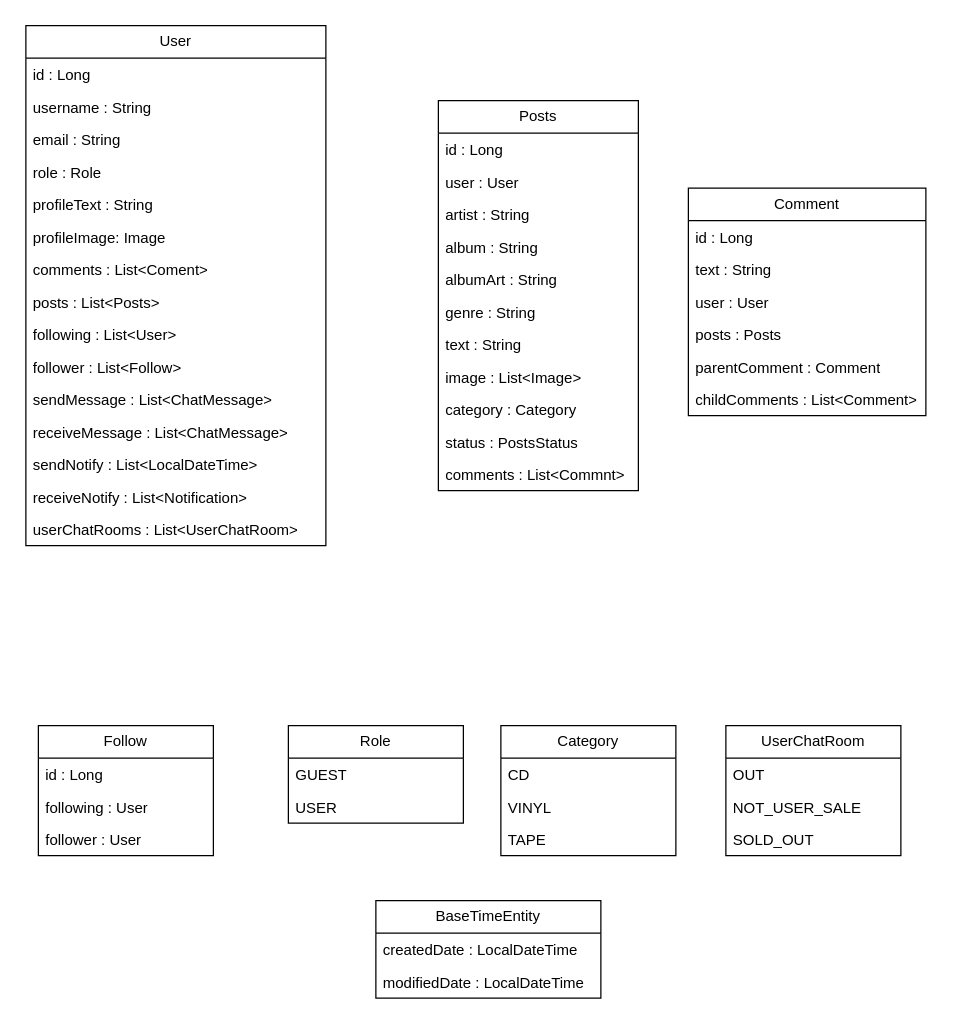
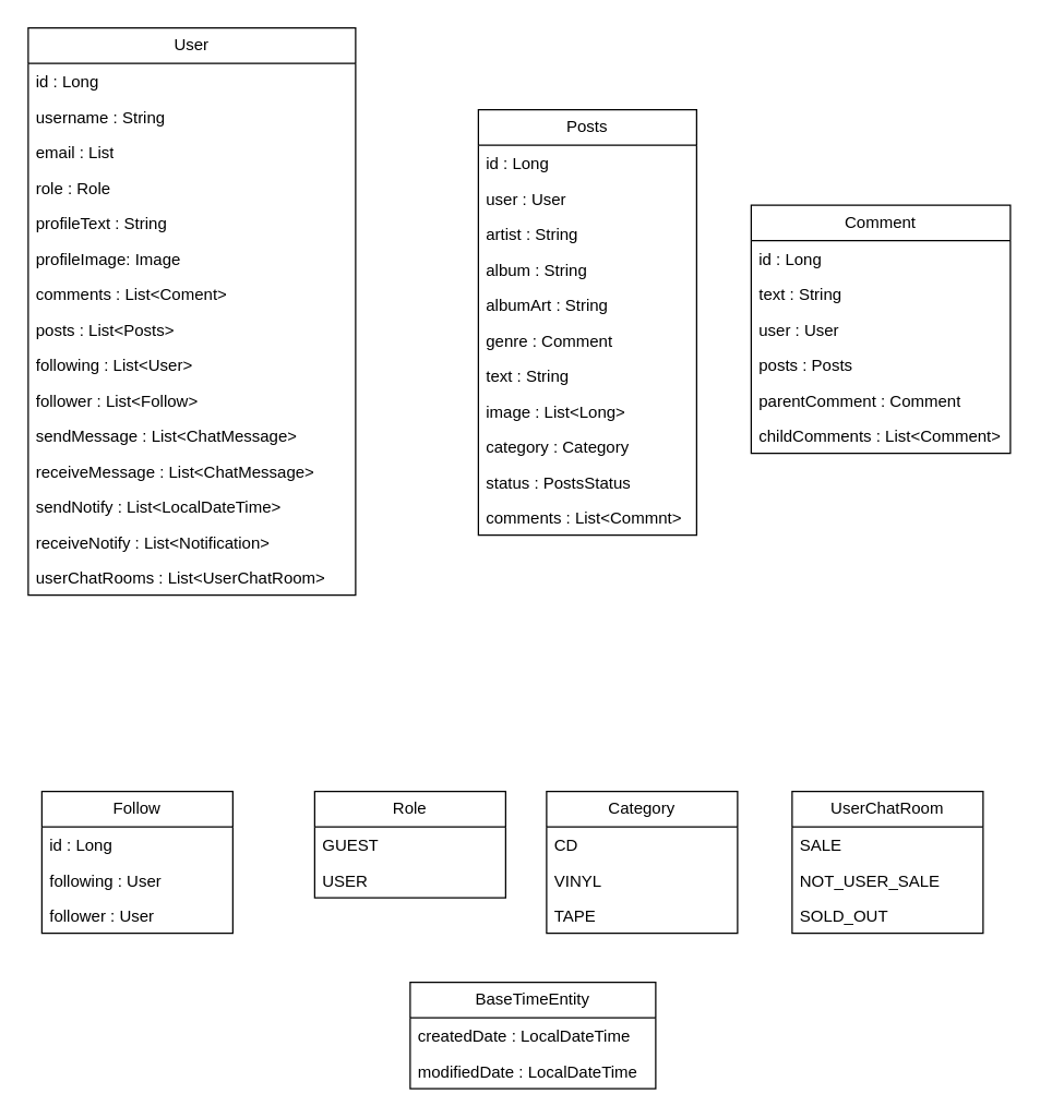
  <mxCell id="0" />
  <mxCell id="1" parent="0" />
  <mxCell id="2" value="User" style="swimlane;fontStyle=0;childLayout=stackLayout;horizontal=1;startSize=26;fillColor=none;horizontalStack=0;resizeParent=1;resizeParentMax=0;resizeLast=0;collapsible=1;marginBottom=0;whiteSpace=wrap;html=1;" parent="1" vertex="1"><mxGeometry y="20" width="240" height="416" as="geometry" x="20" /></mxCell>
  <mxCell id="3" value="id : Long" style="text;strokeColor=none;fillColor=none;align=left;verticalAlign=top;spacingLeft=4;spacingRight=4;overflow=hidden;rotatable=0;points=[[0,0.5],[1,0.5]];portConstraint=eastwest;whiteSpace=wrap;html=1;" parent="2" vertex="1"><mxGeometry y="26" width="240" height="26" as="geometry" /></mxCell>
  <mxCell id="4" value="username : String" style="text;strokeColor=none;fillColor=none;align=left;verticalAlign=top;spacingLeft=4;spacingRight=4;overflow=hidden;rotatable=0;points=[[0,0.5],[1,0.5]];portConstraint=eastwest;whiteSpace=wrap;html=1;" parent="2" vertex="1"><mxGeometry y="52" width="240" height="26" as="geometry" /></mxCell>
- <mxCell id="5" value="email&amp;nbsp;: String" style="text;strokeColor=none;fillColor=none;align=left;verticalAlign=top;spacingLeft=4;spacingRight=4;overflow=hidden;rotatable=0;points=[[0,0.5],[1,0.5]];portConstraint=eastwest;whiteSpace=wrap;html=1;" parent="2" vertex="1"><mxGeometry y="78" width="240" height="26" as="geometry" /></mxCell>
+ <mxCell id="5" value="email&amp;nbsp;: List" style="text;strokeColor=none;fillColor=none;align=left;verticalAlign=top;spacingLeft=4;spacingRight=4;overflow=hidden;rotatable=0;points=[[0,0.5],[1,0.5]];portConstraint=eastwest;whiteSpace=wrap;html=1;" parent="2" vertex="1"><mxGeometry y="78" width="240" height="26" as="geometry" /></mxCell>
  <mxCell id="6" value="role : Role" style="text;strokeColor=none;fillColor=none;align=left;verticalAlign=top;spacingLeft=4;spacingRight=4;overflow=hidden;rotatable=0;points=[[0,0.5],[1,0.5]];portConstraint=eastwest;whiteSpace=wrap;html=1;" parent="2" vertex="1"><mxGeometry y="104" width="240" height="26" as="geometry" /></mxCell>
  <mxCell id="7" value="profileText : String" style="text;strokeColor=none;fillColor=none;align=left;verticalAlign=top;spacingLeft=4;spacingRight=4;overflow=hidden;rotatable=0;points=[[0,0.5],[1,0.5]];portConstraint=eastwest;whiteSpace=wrap;html=1;" vertex="1" parent="2"><mxGeometry y="130" width="240" height="26" as="geometry" /></mxCell>
  <mxCell id="8" value="profileImage: Image" style="text;strokeColor=none;fillColor=none;align=left;verticalAlign=top;spacingLeft=4;spacingRight=4;overflow=hidden;rotatable=0;points=[[0,0.5],[1,0.5]];portConstraint=eastwest;whiteSpace=wrap;html=1;" vertex="1" parent="2"><mxGeometry y="156" width="240" height="26" as="geometry" /></mxCell>
  <mxCell id="9" value="comments : List&amp;lt;Coment&amp;gt;" style="text;strokeColor=none;fillColor=none;align=left;verticalAlign=top;spacingLeft=4;spacingRight=4;overflow=hidden;rotatable=0;points=[[0,0.5],[1,0.5]];portConstraint=eastwest;whiteSpace=wrap;html=1;" parent="2" vertex="1"><mxGeometry y="182" width="240" height="26" as="geometry" /></mxCell>
  <mxCell id="10" value="posts : List&amp;lt;Posts&amp;gt;" style="text;strokeColor=none;fillColor=none;align=left;verticalAlign=top;spacingLeft=4;spacingRight=4;overflow=hidden;rotatable=0;points=[[0,0.5],[1,0.5]];portConstraint=eastwest;whiteSpace=wrap;html=1;" vertex="1" parent="2"><mxGeometry y="208" width="240" height="26" as="geometry" /></mxCell>
  <mxCell id="11" value="following : List&amp;lt;User&amp;gt;" style="text;strokeColor=none;fillColor=none;align=left;verticalAlign=top;spacingLeft=4;spacingRight=4;overflow=hidden;rotatable=0;points=[[0,0.5],[1,0.5]];portConstraint=eastwest;whiteSpace=wrap;html=1;" parent="2" vertex="1"><mxGeometry y="234" width="240" height="26" as="geometry" /></mxCell>
  <mxCell id="12" value="follower : List&amp;lt;Follow&amp;gt;" style="text;strokeColor=none;fillColor=none;align=left;verticalAlign=top;spacingLeft=4;spacingRight=4;overflow=hidden;rotatable=0;points=[[0,0.5],[1,0.5]];portConstraint=eastwest;whiteSpace=wrap;html=1;" parent="2" vertex="1"><mxGeometry y="260" width="240" height="26" as="geometry" /></mxCell>
  <mxCell id="13" value="sendMessage : List&amp;lt;ChatMessage&amp;gt;" style="text;strokeColor=none;fillColor=none;align=left;verticalAlign=top;spacingLeft=4;spacingRight=4;overflow=hidden;rotatable=0;points=[[0,0.5],[1,0.5]];portConstraint=eastwest;whiteSpace=wrap;html=1;" vertex="1" parent="2"><mxGeometry y="286" width="240" height="26" as="geometry" /></mxCell>
  <mxCell id="14" value="receiveMessage : List&amp;lt;ChatMessage&amp;gt;" style="text;strokeColor=none;fillColor=none;align=left;verticalAlign=top;spacingLeft=4;spacingRight=4;overflow=hidden;rotatable=0;points=[[0,0.5],[1,0.5]];portConstraint=eastwest;whiteSpace=wrap;html=1;" vertex="1" parent="2"><mxGeometry y="312" width="240" height="26" as="geometry" /></mxCell>
  <mxCell id="15" value="sendNotify : List&amp;lt;LocalDateTime&amp;gt;" style="text;strokeColor=none;fillColor=none;align=left;verticalAlign=top;spacingLeft=4;spacingRight=4;overflow=hidden;rotatable=0;points=[[0,0.5],[1,0.5]];portConstraint=eastwest;whiteSpace=wrap;html=1;" vertex="1" parent="2"><mxGeometry y="338" width="240" height="26" as="geometry" /></mxCell>
  <mxCell id="16" value="receiveNotify : List&amp;lt;Notification&amp;gt;" style="text;strokeColor=none;fillColor=none;align=left;verticalAlign=top;spacingLeft=4;spacingRight=4;overflow=hidden;rotatable=0;points=[[0,0.5],[1,0.5]];portConstraint=eastwest;whiteSpace=wrap;html=1;" vertex="1" parent="2"><mxGeometry y="364" width="240" height="26" as="geometry" /></mxCell>
  <mxCell id="17" value="userChatRooms : List&amp;lt;UserChatRoom&amp;gt;" style="text;strokeColor=none;fillColor=none;align=left;verticalAlign=top;spacingLeft=4;spacingRight=4;overflow=hidden;rotatable=0;points=[[0,0.5],[1,0.5]];portConstraint=eastwest;whiteSpace=wrap;html=1;" parent="2" vertex="1"><mxGeometry y="390" width="240" height="26" as="geometry" /></mxCell>
  <mxCell id="18" value="Category" style="swimlane;fontStyle=0;childLayout=stackLayout;horizontal=1;startSize=26;fillColor=none;horizontalStack=0;resizeParent=1;resizeParentMax=0;resizeLast=0;collapsible=1;marginBottom=0;whiteSpace=wrap;html=1;" parent="1" vertex="1"><mxGeometry x="400" y="580" width="140" height="104" as="geometry" /></mxCell>
  <mxCell id="19" value="CD" style="text;strokeColor=none;fillColor=none;align=left;verticalAlign=top;spacingLeft=4;spacingRight=4;overflow=hidden;rotatable=0;points=[[0,0.5],[1,0.5]];portConstraint=eastwest;whiteSpace=wrap;html=1;" parent="18" vertex="1"><mxGeometry y="26" width="140" height="26" as="geometry" /></mxCell>
  <mxCell id="20" value="VINYL" style="text;strokeColor=none;fillColor=none;align=left;verticalAlign=top;spacingLeft=4;spacingRight=4;overflow=hidden;rotatable=0;points=[[0,0.5],[1,0.5]];portConstraint=eastwest;whiteSpace=wrap;html=1;" parent="18" vertex="1"><mxGeometry y="52" width="140" height="26" as="geometry" /></mxCell>
  <mxCell id="21" value="TAPE" style="text;strokeColor=none;fillColor=none;align=left;verticalAlign=top;spacingLeft=4;spacingRight=4;overflow=hidden;rotatable=0;points=[[0,0.5],[1,0.5]];portConstraint=eastwest;whiteSpace=wrap;html=1;" parent="18" vertex="1"><mxGeometry y="78" width="140" height="26" as="geometry" /></mxCell>
  <mxCell id="22" value="Posts" style="swimlane;fontStyle=0;childLayout=stackLayout;horizontal=1;startSize=26;fillColor=none;horizontalStack=0;resizeParent=1;resizeParentMax=0;resizeLast=0;collapsible=1;marginBottom=0;whiteSpace=wrap;html=1;" parent="1" vertex="1"><mxGeometry x="350" y="80" width="160" height="312" as="geometry" /></mxCell>
  <mxCell id="23" value="id : Long" style="text;strokeColor=none;fillColor=none;align=left;verticalAlign=top;spacingLeft=4;spacingRight=4;overflow=hidden;rotatable=0;points=[[0,0.5],[1,0.5]];portConstraint=eastwest;whiteSpace=wrap;html=1;" parent="22" vertex="1"><mxGeometry y="26" width="160" height="26" as="geometry" /></mxCell>
  <mxCell id="24" value="user : User" style="text;strokeColor=none;fillColor=none;align=left;verticalAlign=top;spacingLeft=4;spacingRight=4;overflow=hidden;rotatable=0;points=[[0,0.5],[1,0.5]];portConstraint=eastwest;whiteSpace=wrap;html=1;" parent="22" vertex="1"><mxGeometry y="52" width="160" height="26" as="geometry" /></mxCell>
  <mxCell id="25" value="artist : String" style="text;strokeColor=none;fillColor=none;align=left;verticalAlign=top;spacingLeft=4;spacingRight=4;overflow=hidden;rotatable=0;points=[[0,0.5],[1,0.5]];portConstraint=eastwest;whiteSpace=wrap;html=1;" vertex="1" parent="22"><mxGeometry y="78" width="160" height="26" as="geometry" /></mxCell>
  <mxCell id="26" value="album : String" style="text;strokeColor=none;fillColor=none;align=left;verticalAlign=top;spacingLeft=4;spacingRight=4;overflow=hidden;rotatable=0;points=[[0,0.5],[1,0.5]];portConstraint=eastwest;whiteSpace=wrap;html=1;" vertex="1" parent="22"><mxGeometry y="104" width="160" height="26" as="geometry" /></mxCell>
  <mxCell id="27" value="albumArt : String" style="text;strokeColor=none;fillColor=none;align=left;verticalAlign=top;spacingLeft=4;spacingRight=4;overflow=hidden;rotatable=0;points=[[0,0.5],[1,0.5]];portConstraint=eastwest;whiteSpace=wrap;html=1;" vertex="1" parent="22"><mxGeometry y="130" width="160" height="26" as="geometry" /></mxCell>
- <mxCell id="28" value="genre : String" style="text;strokeColor=none;fillColor=none;align=left;verticalAlign=top;spacingLeft=4;spacingRight=4;overflow=hidden;rotatable=0;points=[[0,0.5],[1,0.5]];portConstraint=eastwest;whiteSpace=wrap;html=1;" vertex="1" parent="22"><mxGeometry y="156" width="160" height="26" as="geometry" /></mxCell>
+ <mxCell id="28" value="genre : Comment" style="text;strokeColor=none;fillColor=none;align=left;verticalAlign=top;spacingLeft=4;spacingRight=4;overflow=hidden;rotatable=0;points=[[0,0.5],[1,0.5]];portConstraint=eastwest;whiteSpace=wrap;html=1;" vertex="1" parent="22"><mxGeometry y="156" width="160" height="26" as="geometry" /></mxCell>
  <mxCell id="29" value="text : String" style="text;strokeColor=none;fillColor=none;align=left;verticalAlign=top;spacingLeft=4;spacingRight=4;overflow=hidden;rotatable=0;points=[[0,0.5],[1,0.5]];portConstraint=eastwest;whiteSpace=wrap;html=1;" parent="22" vertex="1"><mxGeometry y="182" width="160" height="26" as="geometry" /></mxCell>
- <mxCell id="30" value="image : List&amp;lt;Image&amp;gt;" style="text;strokeColor=none;fillColor=none;align=left;verticalAlign=top;spacingLeft=4;spacingRight=4;overflow=hidden;rotatable=0;points=[[0,0.5],[1,0.5]];portConstraint=eastwest;whiteSpace=wrap;html=1;" parent="22" vertex="1"><mxGeometry y="208" width="160" height="26" as="geometry" /></mxCell>
+ <mxCell id="30" value="image : List&amp;lt;Long&amp;gt;" style="text;strokeColor=none;fillColor=none;align=left;verticalAlign=top;spacingLeft=4;spacingRight=4;overflow=hidden;rotatable=0;points=[[0,0.5],[1,0.5]];portConstraint=eastwest;whiteSpace=wrap;html=1;" parent="22" vertex="1"><mxGeometry y="208" width="160" height="26" as="geometry" /></mxCell>
  <mxCell id="31" value="category : Category" style="text;strokeColor=none;fillColor=none;align=left;verticalAlign=top;spacingLeft=4;spacingRight=4;overflow=hidden;rotatable=0;points=[[0,0.5],[1,0.5]];portConstraint=eastwest;whiteSpace=wrap;html=1;" parent="22" vertex="1"><mxGeometry y="234" width="160" height="26" as="geometry" /></mxCell>
  <mxCell id="32" value="status : PostsStatus" style="text;strokeColor=none;fillColor=none;align=left;verticalAlign=top;spacingLeft=4;spacingRight=4;overflow=hidden;rotatable=0;points=[[0,0.5],[1,0.5]];portConstraint=eastwest;whiteSpace=wrap;html=1;" vertex="1" parent="22"><mxGeometry y="260" width="160" height="26" as="geometry" /></mxCell>
  <mxCell id="33" value="comments : List&amp;lt;Commnt&amp;gt;" style="text;strokeColor=none;fillColor=none;align=left;verticalAlign=top;spacingLeft=4;spacingRight=4;overflow=hidden;rotatable=0;points=[[0,0.5],[1,0.5]];portConstraint=eastwest;whiteSpace=wrap;html=1;" parent="22" vertex="1"><mxGeometry y="286" width="160" height="26" as="geometry" /></mxCell>
  <mxCell id="34" value="Comment" style="swimlane;fontStyle=0;childLayout=stackLayout;horizontal=1;startSize=26;fillColor=none;horizontalStack=0;resizeParent=1;resizeParentMax=0;resizeLast=0;collapsible=1;marginBottom=0;whiteSpace=wrap;html=1;" parent="1" vertex="1"><mxGeometry x="550" y="150" width="190" height="182" as="geometry" /></mxCell>
  <mxCell id="35" value="id : Long" style="text;strokeColor=none;fillColor=none;align=left;verticalAlign=top;spacingLeft=4;spacingRight=4;overflow=hidden;rotatable=0;points=[[0,0.5],[1,0.5]];portConstraint=eastwest;whiteSpace=wrap;html=1;" parent="34" vertex="1"><mxGeometry y="26" width="190" height="26" as="geometry" /></mxCell>
  <mxCell id="36" value="text : String" style="text;strokeColor=none;fillColor=none;align=left;verticalAlign=top;spacingLeft=4;spacingRight=4;overflow=hidden;rotatable=0;points=[[0,0.5],[1,0.5]];portConstraint=eastwest;whiteSpace=wrap;html=1;" parent="34" vertex="1"><mxGeometry y="52" width="190" height="26" as="geometry" /></mxCell>
  <mxCell id="37" value="user : User" style="text;strokeColor=none;fillColor=none;align=left;verticalAlign=top;spacingLeft=4;spacingRight=4;overflow=hidden;rotatable=0;points=[[0,0.5],[1,0.5]];portConstraint=eastwest;whiteSpace=wrap;html=1;" parent="34" vertex="1"><mxGeometry y="78" width="190" height="26" as="geometry" /></mxCell>
  <mxCell id="38" value="posts : Posts" style="text;strokeColor=none;fillColor=none;align=left;verticalAlign=top;spacingLeft=4;spacingRight=4;overflow=hidden;rotatable=0;points=[[0,0.5],[1,0.5]];portConstraint=eastwest;whiteSpace=wrap;html=1;" parent="34" vertex="1"><mxGeometry y="104" width="190" height="26" as="geometry" /></mxCell>
  <mxCell id="39" value="parentComment : Comment" style="text;strokeColor=none;fillColor=none;align=left;verticalAlign=top;spacingLeft=4;spacingRight=4;overflow=hidden;rotatable=0;points=[[0,0.5],[1,0.5]];portConstraint=eastwest;whiteSpace=wrap;html=1;" vertex="1" parent="34"><mxGeometry y="130" width="190" height="26" as="geometry" /></mxCell>
  <mxCell id="40" value="childComments : List&amp;lt;Comment&amp;gt;" style="text;strokeColor=none;fillColor=none;align=left;verticalAlign=top;spacingLeft=4;spacingRight=4;overflow=hidden;rotatable=0;points=[[0,0.5],[1,0.5]];portConstraint=eastwest;whiteSpace=wrap;html=1;" vertex="1" parent="34"><mxGeometry y="156" width="190" height="26" as="geometry" /></mxCell>
  <mxCell id="41" value="Follow" style="swimlane;fontStyle=0;childLayout=stackLayout;horizontal=1;startSize=26;fillColor=none;horizontalStack=0;resizeParent=1;resizeParentMax=0;resizeLast=0;collapsible=1;marginBottom=0;whiteSpace=wrap;html=1;" parent="1" vertex="1"><mxGeometry x="30" y="580" width="140" height="104" as="geometry" /></mxCell>
  <mxCell id="42" value="id : Long" style="text;strokeColor=none;fillColor=none;align=left;verticalAlign=top;spacingLeft=4;spacingRight=4;overflow=hidden;rotatable=0;points=[[0,0.5],[1,0.5]];portConstraint=eastwest;whiteSpace=wrap;html=1;" parent="41" vertex="1"><mxGeometry y="26" width="140" height="26" as="geometry" /></mxCell>
  <mxCell id="43" value="following : User" style="text;strokeColor=none;fillColor=none;align=left;verticalAlign=top;spacingLeft=4;spacingRight=4;overflow=hidden;rotatable=0;points=[[0,0.5],[1,0.5]];portConstraint=eastwest;whiteSpace=wrap;html=1;" parent="41" vertex="1"><mxGeometry y="52" width="140" height="26" as="geometry" /></mxCell>
  <mxCell id="44" value="follower : User" style="text;strokeColor=none;fillColor=none;align=left;verticalAlign=top;spacingLeft=4;spacingRight=4;overflow=hidden;rotatable=0;points=[[0,0.5],[1,0.5]];portConstraint=eastwest;whiteSpace=wrap;html=1;" parent="41" vertex="1"><mxGeometry y="78" width="140" height="26" as="geometry" /></mxCell>
  <mxCell id="45" value="BaseTimeEntity" style="swimlane;fontStyle=0;childLayout=stackLayout;horizontal=1;startSize=26;fillColor=none;horizontalStack=0;resizeParent=1;resizeParentMax=0;resizeLast=0;collapsible=1;marginBottom=0;whiteSpace=wrap;html=1;" parent="1" vertex="1"><mxGeometry x="300" y="720" width="180" height="78" as="geometry" /></mxCell>
  <mxCell id="46" value="createdDate : LocalDateTime" style="text;strokeColor=none;fillColor=none;align=left;verticalAlign=top;spacingLeft=4;spacingRight=4;overflow=hidden;rotatable=0;points=[[0,0.5],[1,0.5]];portConstraint=eastwest;whiteSpace=wrap;html=1;" parent="45" vertex="1"><mxGeometry y="26" width="180" height="26" as="geometry" /></mxCell>
  <mxCell id="47" value="modifiedDate : LocalDateTime" style="text;strokeColor=none;fillColor=none;align=left;verticalAlign=top;spacingLeft=4;spacingRight=4;overflow=hidden;rotatable=0;points=[[0,0.5],[1,0.5]];portConstraint=eastwest;whiteSpace=wrap;html=1;" parent="45" vertex="1"><mxGeometry y="52" width="180" height="26" as="geometry" /></mxCell>
  <mxCell id="48" value="Role" style="swimlane;fontStyle=0;childLayout=stackLayout;horizontal=1;startSize=26;fillColor=none;horizontalStack=0;resizeParent=1;resizeParentMax=0;resizeLast=0;collapsible=1;marginBottom=0;whiteSpace=wrap;html=1;" vertex="1" parent="1"><mxGeometry x="230" y="580" width="140" height="78" as="geometry" /></mxCell>
  <mxCell id="49" value="GUEST" style="text;strokeColor=none;fillColor=none;align=left;verticalAlign=top;spacingLeft=4;spacingRight=4;overflow=hidden;rotatable=0;points=[[0,0.5],[1,0.5]];portConstraint=eastwest;whiteSpace=wrap;html=1;" vertex="1" parent="48"><mxGeometry y="26" width="140" height="26" as="geometry" /></mxCell>
  <mxCell id="50" value="USER" style="text;strokeColor=none;fillColor=none;align=left;verticalAlign=top;spacingLeft=4;spacingRight=4;overflow=hidden;rotatable=0;points=[[0,0.5],[1,0.5]];portConstraint=eastwest;whiteSpace=wrap;html=1;" vertex="1" parent="48"><mxGeometry y="52" width="140" height="26" as="geometry" /></mxCell>
  <mxCell id="51" value="UserChatRoom" style="swimlane;fontStyle=0;childLayout=stackLayout;horizontal=1;startSize=26;fillColor=none;horizontalStack=0;resizeParent=1;resizeParentMax=0;resizeLast=0;collapsible=1;marginBottom=0;whiteSpace=wrap;html=1;" vertex="1" parent="1"><mxGeometry x="580" y="580" width="140" height="104" as="geometry" /></mxCell>
- <mxCell id="52" value="OUT" style="text;strokeColor=none;fillColor=none;align=left;verticalAlign=top;spacingLeft=4;spacingRight=4;overflow=hidden;rotatable=0;points=[[0,0.5],[1,0.5]];portConstraint=eastwest;whiteSpace=wrap;html=1;" vertex="1" parent="51"><mxGeometry y="26" width="140" height="26" as="geometry" /></mxCell>
+ <mxCell id="52" value="SALE" style="text;strokeColor=none;fillColor=none;align=left;verticalAlign=top;spacingLeft=4;spacingRight=4;overflow=hidden;rotatable=0;points=[[0,0.5],[1,0.5]];portConstraint=eastwest;whiteSpace=wrap;html=1;" vertex="1" parent="51"><mxGeometry y="26" width="140" height="26" as="geometry" /></mxCell>
  <mxCell id="53" value="NOT_USER_SALE" style="text;strokeColor=none;fillColor=none;align=left;verticalAlign=top;spacingLeft=4;spacingRight=4;overflow=hidden;rotatable=0;points=[[0,0.5],[1,0.5]];portConstraint=eastwest;whiteSpace=wrap;html=1;" vertex="1" parent="51"><mxGeometry y="52" width="140" height="26" as="geometry" /></mxCell>
  <mxCell id="54" value="SOLD_OUT" style="text;strokeColor=none;fillColor=none;align=left;verticalAlign=top;spacingLeft=4;spacingRight=4;overflow=hidden;rotatable=0;points=[[0,0.5],[1,0.5]];portConstraint=eastwest;whiteSpace=wrap;html=1;" vertex="1" parent="51"><mxGeometry y="78" width="140" height="26" as="geometry" /></mxCell>
